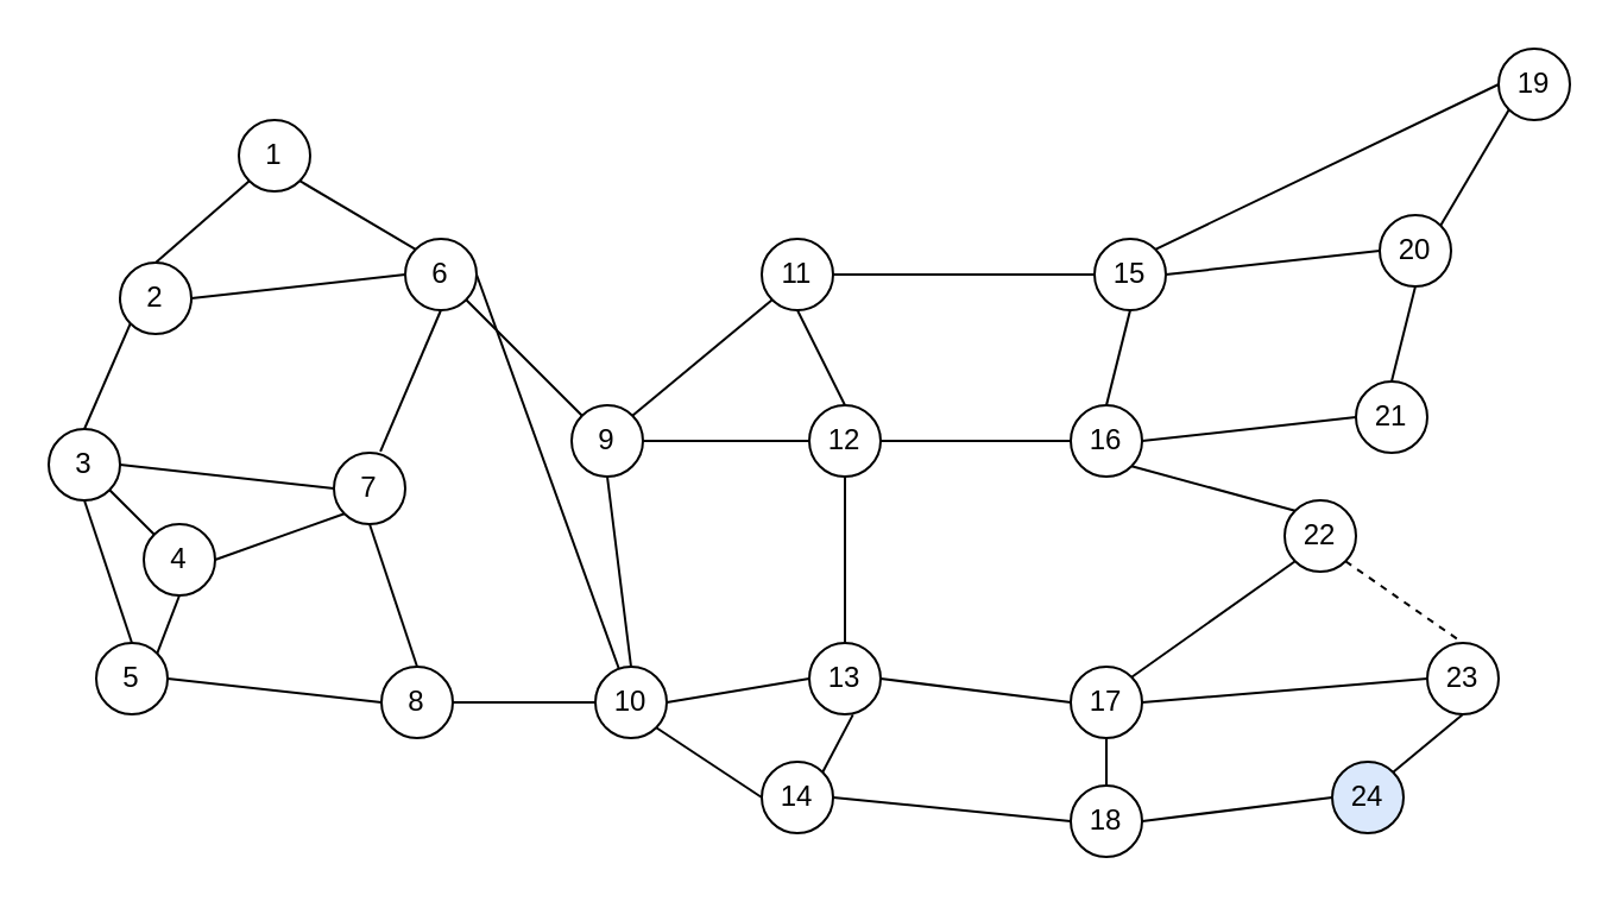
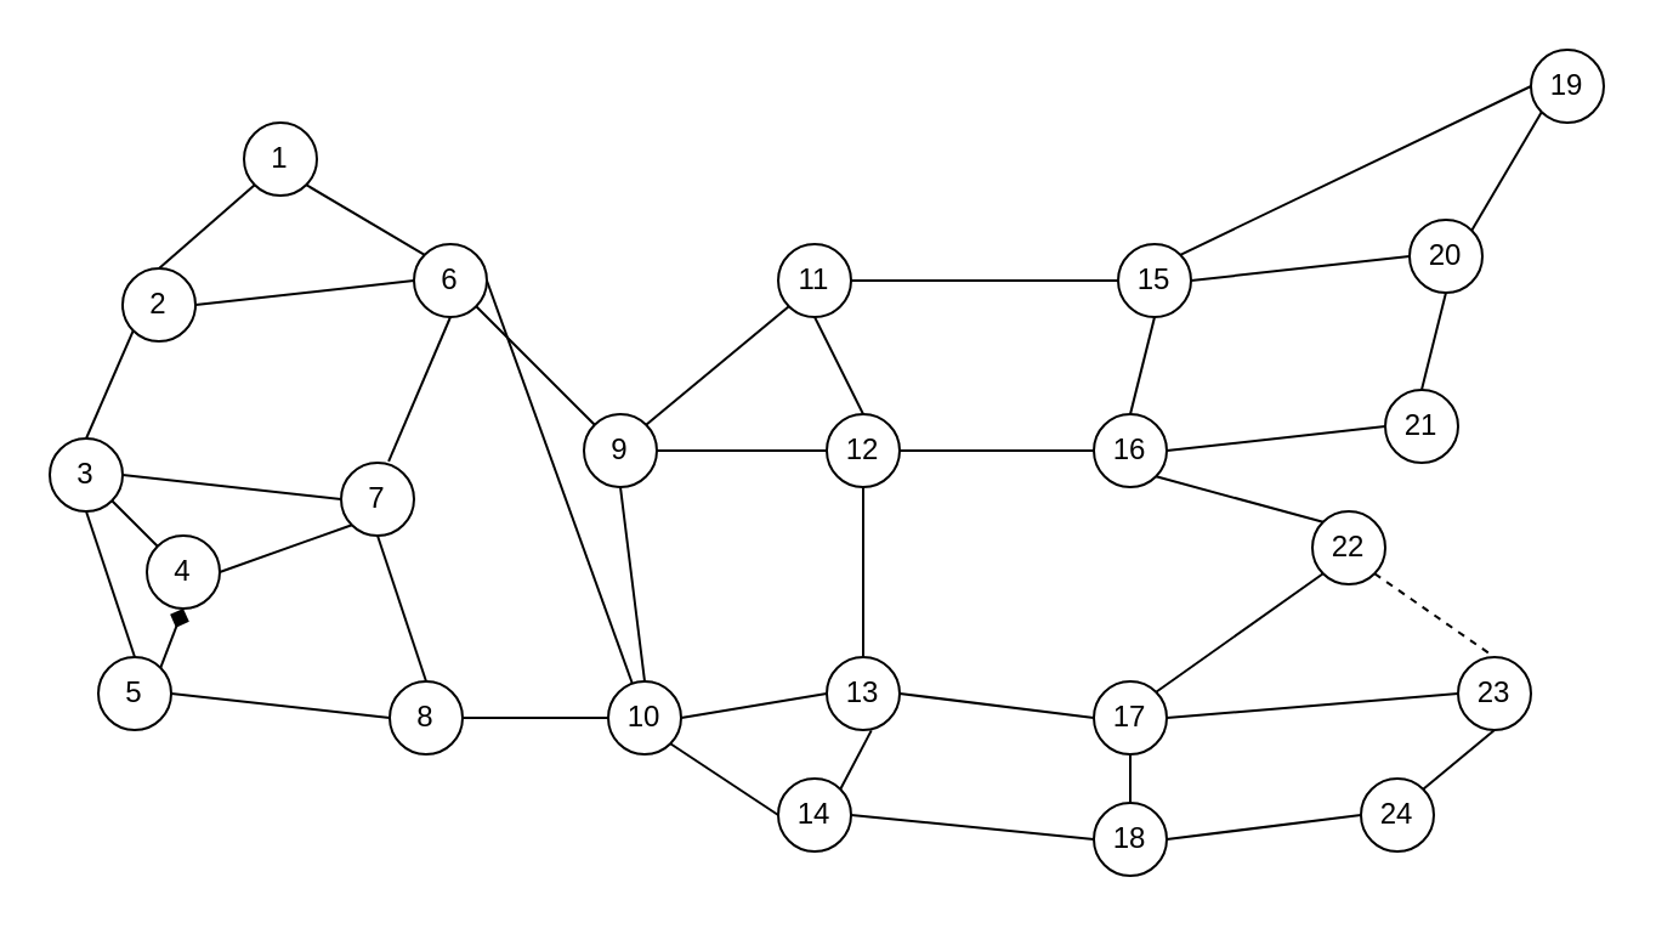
  <mxCell id="0" />
  <mxCell id="1" parent="0" />
  <mxCell id="2" value="1" style="ellipse;whiteSpace=wrap;html=1;aspect=fixed;" vertex="1" parent="1"><mxGeometry x="100" y="50" width="30" height="30" as="geometry" /></mxCell>
  <mxCell id="3" value="2" style="ellipse;whiteSpace=wrap;html=1;aspect=fixed;" vertex="1" parent="1"><mxGeometry x="50" y="110" width="30" height="30" as="geometry" /></mxCell>
  <mxCell id="4" value="6" style="ellipse;whiteSpace=wrap;html=1;aspect=fixed;" vertex="1" parent="1"><mxGeometry x="170" y="100" width="30" height="30" as="geometry" /></mxCell>
  <mxCell id="5" value="11" style="ellipse;whiteSpace=wrap;html=1;aspect=fixed;" vertex="1" parent="1"><mxGeometry x="320" y="100" width="30" height="30" as="geometry" /></mxCell>
  <mxCell id="6" value="15" style="ellipse;whiteSpace=wrap;html=1;aspect=fixed;" vertex="1" parent="1"><mxGeometry x="460" y="100" width="30" height="30" as="geometry" /></mxCell>
  <mxCell id="7" value="20" style="ellipse;whiteSpace=wrap;html=1;aspect=fixed;" vertex="1" parent="1"><mxGeometry x="580" y="90" width="30" height="30" as="geometry" /></mxCell>
  <mxCell id="8" value="19" style="ellipse;whiteSpace=wrap;html=1;aspect=fixed;" vertex="1" parent="1"><mxGeometry x="630" y="20" width="30" height="30" as="geometry" /></mxCell>
  <mxCell id="9" value="3" style="ellipse;whiteSpace=wrap;html=1;aspect=fixed;" vertex="1" parent="1"><mxGeometry x="20" y="180" width="30" height="30" as="geometry" /></mxCell>
  <mxCell id="10" value="4" style="ellipse;whiteSpace=wrap;html=1;aspect=fixed;" vertex="1" parent="1"><mxGeometry x="60" y="220" width="30" height="30" as="geometry" /></mxCell>
  <mxCell id="11" value="7" style="ellipse;whiteSpace=wrap;html=1;aspect=fixed;" vertex="1" parent="1"><mxGeometry x="140" y="190" width="30" height="30" as="geometry" /></mxCell>
  <mxCell id="12" value="5" style="ellipse;whiteSpace=wrap;html=1;aspect=fixed;" vertex="1" parent="1"><mxGeometry x="40" y="270" width="30" height="30" as="geometry" /></mxCell>
  <mxCell id="13" value="8" style="ellipse;whiteSpace=wrap;html=1;aspect=fixed;" vertex="1" parent="1"><mxGeometry x="160" y="280" width="30" height="30" as="geometry" /></mxCell>
  <mxCell id="14" value="10" style="ellipse;whiteSpace=wrap;html=1;aspect=fixed;" vertex="1" parent="1"><mxGeometry x="250" y="280" width="30" height="30" as="geometry" /></mxCell>
  <mxCell id="15" value="12" style="ellipse;whiteSpace=wrap;html=1;aspect=fixed;" vertex="1" parent="1"><mxGeometry x="340" y="170" width="30" height="30" as="geometry" /></mxCell>
  <mxCell id="16" value="9" style="ellipse;whiteSpace=wrap;html=1;aspect=fixed;" vertex="1" parent="1"><mxGeometry x="240" y="170" width="30" height="30" as="geometry" /></mxCell>
  <mxCell id="17" value="13" style="ellipse;whiteSpace=wrap;html=1;aspect=fixed;" vertex="1" parent="1"><mxGeometry x="340" y="270" width="30" height="30" as="geometry" /></mxCell>
  <mxCell id="18" value="14" style="ellipse;whiteSpace=wrap;html=1;aspect=fixed;" vertex="1" parent="1"><mxGeometry x="320" y="320" width="30" height="30" as="geometry" /></mxCell>
  <mxCell id="19" value="17" style="ellipse;whiteSpace=wrap;html=1;aspect=fixed;" vertex="1" parent="1"><mxGeometry x="450" y="280" width="30" height="30" as="geometry" /></mxCell>
  <mxCell id="20" value="16" style="ellipse;whiteSpace=wrap;html=1;aspect=fixed;" vertex="1" parent="1"><mxGeometry x="450" y="170" width="30" height="30" as="geometry" /></mxCell>
  <mxCell id="21" value="21" style="ellipse;whiteSpace=wrap;html=1;aspect=fixed;" vertex="1" parent="1"><mxGeometry x="570" y="160" width="30" height="30" as="geometry" /></mxCell>
  <mxCell id="22" value="22" style="ellipse;whiteSpace=wrap;html=1;aspect=fixed;" vertex="1" parent="1"><mxGeometry x="540" y="210" width="30" height="30" as="geometry" /></mxCell>
  <mxCell id="23" value="23" style="ellipse;whiteSpace=wrap;html=1;aspect=fixed;" vertex="1" parent="1"><mxGeometry x="600" y="270" width="30" height="30" as="geometry" /></mxCell>
- <mxCell id="24" value="24" style="ellipse;whiteSpace=wrap;html=1;aspect=fixed;fillColor=#dae8fc;" vertex="1" parent="1"><mxGeometry x="560" y="320" width="30" height="30" as="geometry" /></mxCell>
+ <mxCell id="24" value="24" style="ellipse;whiteSpace=wrap;html=1;aspect=fixed;" vertex="1" parent="1"><mxGeometry x="560" y="320" width="30" height="30" as="geometry" /></mxCell>
  <mxCell id="25" value="18" style="ellipse;whiteSpace=wrap;html=1;aspect=fixed;" vertex="1" parent="1"><mxGeometry x="450" y="330" width="30" height="30" as="geometry" /></mxCell>
  <mxCell id="26" value="" style="endArrow=none;html=1;rounded=0;exitX=0;exitY=1;exitDx=0;exitDy=0;entryX=0.5;entryY=0;entryDx=0;entryDy=0;" edge="1" parent="1" source="2" target="3"><mxGeometry width="50" height="50" relative="1" as="geometry"><mxPoint x="270" y="280" as="sourcePoint" /><mxPoint x="320" y="230" as="targetPoint" /></mxGeometry></mxCell>
  <mxCell id="27" value="" style="endArrow=none;html=1;rounded=0;exitX=1;exitY=1;exitDx=0;exitDy=0;entryX=0;entryY=0;entryDx=0;entryDy=0;" edge="1" parent="1" source="2" target="4"><mxGeometry width="50" height="50" relative="1" as="geometry"><mxPoint x="270" y="280" as="sourcePoint" /><mxPoint x="320" y="230" as="targetPoint" /></mxGeometry></mxCell>
  <mxCell id="28" value="" style="endArrow=none;html=1;rounded=0;exitX=1;exitY=0.5;exitDx=0;exitDy=0;entryX=0;entryY=0.5;entryDx=0;entryDy=0;" edge="1" parent="1" source="3" target="4"><mxGeometry width="50" height="50" relative="1" as="geometry"><mxPoint x="120" y="150" as="sourcePoint" /><mxPoint x="310" y="200" as="targetPoint" /></mxGeometry></mxCell>
  <mxCell id="29" value="" style="endArrow=none;html=1;rounded=0;exitX=0;exitY=1;exitDx=0;exitDy=0;entryX=0.5;entryY=0;entryDx=0;entryDy=0;" edge="1" parent="1" source="3" target="9"><mxGeometry width="50" height="50" relative="1" as="geometry"><mxPoint x="280" y="300" as="sourcePoint" /><mxPoint x="330" y="250" as="targetPoint" /></mxGeometry></mxCell>
  <mxCell id="30" value="" style="endArrow=none;html=1;rounded=0;entryX=0;entryY=0.5;entryDx=0;entryDy=0;exitX=1;exitY=0.5;exitDx=0;exitDy=0;" edge="1" parent="1" source="9" target="11"><mxGeometry width="50" height="50" relative="1" as="geometry"><mxPoint x="50" y="200" as="sourcePoint" /><mxPoint x="330" y="250" as="targetPoint" /></mxGeometry></mxCell>
  <mxCell id="31" value="" style="endArrow=none;html=1;rounded=0;exitX=0.652;exitY=-0.019;exitDx=0;exitDy=0;entryX=0.5;entryY=1;entryDx=0;entryDy=0;exitPerimeter=0;" edge="1" parent="1" source="11" target="4"><mxGeometry width="50" height="50" relative="1" as="geometry"><mxPoint x="280" y="300" as="sourcePoint" /><mxPoint x="330" y="250" as="targetPoint" /></mxGeometry></mxCell>
  <mxCell id="32" value="" style="endArrow=none;html=1;rounded=0;exitX=0.5;exitY=1;exitDx=0;exitDy=0;entryX=0.5;entryY=0;entryDx=0;entryDy=0;" edge="1" parent="1" source="9" target="12"><mxGeometry width="50" height="50" relative="1" as="geometry"><mxPoint x="280" y="300" as="sourcePoint" /><mxPoint x="330" y="250" as="targetPoint" /></mxGeometry></mxCell>
  <mxCell id="33" value="" style="endArrow=none;html=1;rounded=0;exitX=1;exitY=0.5;exitDx=0;exitDy=0;entryX=0;entryY=0.5;entryDx=0;entryDy=0;" edge="1" parent="1" source="12" target="13"><mxGeometry width="50" height="50" relative="1" as="geometry"><mxPoint x="280" y="300" as="sourcePoint" /><mxPoint x="330" y="250" as="targetPoint" /></mxGeometry></mxCell>
  <mxCell id="34" value="" style="endArrow=none;html=1;rounded=0;entryX=0.5;entryY=1;entryDx=0;entryDy=0;exitX=0.5;exitY=0;exitDx=0;exitDy=0;" edge="1" parent="1" source="13" target="11"><mxGeometry width="50" height="50" relative="1" as="geometry"><mxPoint x="280" y="300" as="sourcePoint" /><mxPoint x="330" y="250" as="targetPoint" /></mxGeometry></mxCell>
- <mxCell id="35" value="" style="endArrow=none;html=1;rounded=0;exitX=1;exitY=0;exitDx=0;exitDy=0;entryX=0.5;entryY=1;entryDx=0;entryDy=0;" edge="1" parent="1" source="12" target="10"><mxGeometry width="50" height="50" relative="1" as="geometry"><mxPoint x="280" y="300" as="sourcePoint" /><mxPoint x="330" y="250" as="targetPoint" /></mxGeometry></mxCell>
+ <mxCell id="35" value="" style="endArrow=diamond;html=1;rounded=0;exitX=1;exitY=0;exitDx=0;exitDy=0;entryX=0.5;entryY=1;entryDx=0;entryDy=0;" edge="1" parent="1" source="12" target="10"><mxGeometry width="50" height="50" relative="1" as="geometry"><mxPoint x="280" y="300" as="sourcePoint" /><mxPoint x="330" y="250" as="targetPoint" /></mxGeometry></mxCell>
  <mxCell id="36" value="" style="endArrow=none;html=1;rounded=0;exitX=0;exitY=0;exitDx=0;exitDy=0;entryX=1;entryY=1;entryDx=0;entryDy=0;" edge="1" parent="1" source="10" target="9"><mxGeometry width="50" height="50" relative="1" as="geometry"><mxPoint x="280" y="300" as="sourcePoint" /><mxPoint x="330" y="250" as="targetPoint" /></mxGeometry></mxCell>
  <mxCell id="37" value="" style="endArrow=none;html=1;rounded=0;exitX=1;exitY=0.5;exitDx=0;exitDy=0;entryX=0;entryY=1;entryDx=0;entryDy=0;" edge="1" parent="1" source="10" target="11"><mxGeometry width="50" height="50" relative="1" as="geometry"><mxPoint x="280" y="300" as="sourcePoint" /><mxPoint x="330" y="250" as="targetPoint" /></mxGeometry></mxCell>
  <mxCell id="38" value="" style="endArrow=none;html=1;rounded=0;exitX=1;exitY=1;exitDx=0;exitDy=0;entryX=0;entryY=0;entryDx=0;entryDy=0;" edge="1" parent="1" source="4" target="16"><mxGeometry width="50" height="50" relative="1" as="geometry"><mxPoint x="350" y="240" as="sourcePoint" /><mxPoint x="400" y="190" as="targetPoint" /></mxGeometry></mxCell>
  <mxCell id="39" value="" style="endArrow=none;html=1;rounded=0;exitX=0.5;exitY=1;exitDx=0;exitDy=0;entryX=0.5;entryY=0;entryDx=0;entryDy=0;" edge="1" parent="1" source="16" target="14"><mxGeometry width="50" height="50" relative="1" as="geometry"><mxPoint x="350" y="240" as="sourcePoint" /><mxPoint x="400" y="190" as="targetPoint" /></mxGeometry></mxCell>
  <mxCell id="40" value="" style="endArrow=none;html=1;rounded=0;exitX=1;exitY=0.5;exitDx=0;exitDy=0;entryX=0;entryY=0.5;entryDx=0;entryDy=0;" edge="1" parent="1" source="13" target="14"><mxGeometry width="50" height="50" relative="1" as="geometry"><mxPoint x="350" y="240" as="sourcePoint" /><mxPoint x="400" y="190" as="targetPoint" /></mxGeometry></mxCell>
  <mxCell id="41" value="" style="endArrow=none;html=1;rounded=0;exitX=1;exitY=0.5;exitDx=0;exitDy=0;" edge="1" parent="1" source="4" target="14"><mxGeometry width="50" height="50" relative="1" as="geometry"><mxPoint x="350" y="240" as="sourcePoint" /><mxPoint x="400" y="190" as="targetPoint" /></mxGeometry></mxCell>
  <mxCell id="42" value="" style="endArrow=none;html=1;rounded=0;exitX=1;exitY=0;exitDx=0;exitDy=0;entryX=0;entryY=1;entryDx=0;entryDy=0;" edge="1" parent="1" source="16" target="5"><mxGeometry width="50" height="50" relative="1" as="geometry"><mxPoint x="350" y="240" as="sourcePoint" /><mxPoint x="400" y="190" as="targetPoint" /></mxGeometry></mxCell>
  <mxCell id="43" value="" style="endArrow=none;html=1;rounded=0;exitX=1;exitY=0.5;exitDx=0;exitDy=0;entryX=0;entryY=0.5;entryDx=0;entryDy=0;" edge="1" parent="1" source="16" target="15"><mxGeometry width="50" height="50" relative="1" as="geometry"><mxPoint x="350" y="240" as="sourcePoint" /><mxPoint x="400" y="190" as="targetPoint" /></mxGeometry></mxCell>
  <mxCell id="44" value="" style="endArrow=none;html=1;rounded=0;exitX=0.5;exitY=1;exitDx=0;exitDy=0;entryX=0.5;entryY=0;entryDx=0;entryDy=0;" edge="1" parent="1" source="5" target="15"><mxGeometry width="50" height="50" relative="1" as="geometry"><mxPoint x="350" y="240" as="sourcePoint" /><mxPoint x="400" y="190" as="targetPoint" /></mxGeometry></mxCell>
  <mxCell id="45" value="" style="endArrow=none;html=1;rounded=0;entryX=0.5;entryY=1;entryDx=0;entryDy=0;exitX=0.5;exitY=0;exitDx=0;exitDy=0;" edge="1" parent="1" source="17" target="15"><mxGeometry width="50" height="50" relative="1" as="geometry"><mxPoint x="350" y="290" as="sourcePoint" /><mxPoint x="400" y="240" as="targetPoint" /></mxGeometry></mxCell>
  <mxCell id="46" value="" style="endArrow=none;html=1;rounded=0;exitX=1;exitY=0.5;exitDx=0;exitDy=0;entryX=0;entryY=0.5;entryDx=0;entryDy=0;" edge="1" parent="1" source="14" target="17"><mxGeometry width="50" height="50" relative="1" as="geometry"><mxPoint x="350" y="290" as="sourcePoint" /><mxPoint x="400" y="240" as="targetPoint" /></mxGeometry></mxCell>
  <mxCell id="47" value="" style="endArrow=none;html=1;rounded=0;exitX=1;exitY=1;exitDx=0;exitDy=0;entryX=0;entryY=0.5;entryDx=0;entryDy=0;" edge="1" parent="1" source="14" target="18"><mxGeometry width="50" height="50" relative="1" as="geometry"><mxPoint x="350" y="290" as="sourcePoint" /><mxPoint x="400" y="240" as="targetPoint" /></mxGeometry></mxCell>
  <mxCell id="48" value="" style="endArrow=none;html=1;rounded=0;exitX=1;exitY=0;exitDx=0;exitDy=0;entryX=0.612;entryY=1.006;entryDx=0;entryDy=0;entryPerimeter=0;" edge="1" parent="1" source="18" target="17"><mxGeometry width="50" height="50" relative="1" as="geometry"><mxPoint x="350" y="290" as="sourcePoint" /><mxPoint x="400" y="240" as="targetPoint" /></mxGeometry></mxCell>
  <mxCell id="49" value="" style="endArrow=none;html=1;rounded=0;exitX=1;exitY=0.5;exitDx=0;exitDy=0;entryX=0;entryY=0.5;entryDx=0;entryDy=0;" edge="1" parent="1" source="5" target="6"><mxGeometry width="50" height="50" relative="1" as="geometry"><mxPoint x="500" y="210" as="sourcePoint" /><mxPoint x="550" y="160" as="targetPoint" /></mxGeometry></mxCell>
  <mxCell id="50" value="" style="endArrow=none;html=1;rounded=0;exitX=1;exitY=0.5;exitDx=0;exitDy=0;entryX=0;entryY=0.5;entryDx=0;entryDy=0;" edge="1" parent="1" source="15" target="20"><mxGeometry width="50" height="50" relative="1" as="geometry"><mxPoint x="500" y="210" as="sourcePoint" /><mxPoint x="550" y="160" as="targetPoint" /></mxGeometry></mxCell>
  <mxCell id="51" value="" style="endArrow=none;html=1;rounded=0;exitX=0.5;exitY=1;exitDx=0;exitDy=0;entryX=0.5;entryY=0;entryDx=0;entryDy=0;" edge="1" parent="1" source="6" target="20"><mxGeometry width="50" height="50" relative="1" as="geometry"><mxPoint x="510" y="220" as="sourcePoint" /><mxPoint x="560" y="170" as="targetPoint" /></mxGeometry></mxCell>
  <mxCell id="52" value="" style="endArrow=none;html=1;rounded=0;exitX=1;exitY=1;exitDx=0;exitDy=0;entryX=0;entryY=0;entryDx=0;entryDy=0;" edge="1" parent="1" source="20" target="22"><mxGeometry width="50" height="50" relative="1" as="geometry"><mxPoint x="500" y="210" as="sourcePoint" /><mxPoint x="550" y="160" as="targetPoint" /></mxGeometry></mxCell>
  <mxCell id="53" value="" style="endArrow=none;html=1;rounded=0;exitX=1;exitY=0;exitDx=0;exitDy=0;entryX=0;entryY=1;entryDx=0;entryDy=0;" edge="1" parent="1" source="19" target="22"><mxGeometry width="50" height="50" relative="1" as="geometry"><mxPoint x="510" y="220" as="sourcePoint" /><mxPoint x="560" y="170" as="targetPoint" /></mxGeometry></mxCell>
  <mxCell id="54" value="" style="endArrow=none;html=1;rounded=0;exitX=0.5;exitY=1;exitDx=0;exitDy=0;entryX=0.5;entryY=0;entryDx=0;entryDy=0;" edge="1" parent="1" source="19" target="25"><mxGeometry width="50" height="50" relative="1" as="geometry"><mxPoint x="520" y="230" as="sourcePoint" /><mxPoint x="570" y="180" as="targetPoint" /></mxGeometry></mxCell>
  <mxCell id="55" value="" style="endArrow=none;html=1;rounded=0;exitX=1;exitY=0.5;exitDx=0;exitDy=0;entryX=0;entryY=0.5;entryDx=0;entryDy=0;" edge="1" parent="1" source="18" target="25"><mxGeometry width="50" height="50" relative="1" as="geometry"><mxPoint x="530" y="240" as="sourcePoint" /><mxPoint x="580" y="190" as="targetPoint" /></mxGeometry></mxCell>
  <mxCell id="56" value="" style="endArrow=none;html=1;rounded=0;exitX=1;exitY=0.5;exitDx=0;exitDy=0;entryX=0;entryY=0.5;entryDx=0;entryDy=0;" edge="1" parent="1" source="17" target="19"><mxGeometry width="50" height="50" relative="1" as="geometry"><mxPoint x="540" y="250" as="sourcePoint" /><mxPoint x="590" y="200" as="targetPoint" /></mxGeometry></mxCell>
  <mxCell id="57" value="" style="endArrow=none;html=1;rounded=0;exitX=1;exitY=0.5;exitDx=0;exitDy=0;entryX=0;entryY=0.5;entryDx=0;entryDy=0;" edge="1" parent="1" source="19" target="23"><mxGeometry width="50" height="50" relative="1" as="geometry"><mxPoint x="550" y="260" as="sourcePoint" /><mxPoint x="600" y="210" as="targetPoint" /></mxGeometry></mxCell>
  <mxCell id="58" value="" style="endArrow=none;html=1;rounded=0;exitX=1;exitY=0.5;exitDx=0;exitDy=0;entryX=0;entryY=0.5;entryDx=0;entryDy=0;" edge="1" parent="1" source="25" target="24"><mxGeometry width="50" height="50" relative="1" as="geometry"><mxPoint x="560" y="270" as="sourcePoint" /><mxPoint x="610" y="220" as="targetPoint" /></mxGeometry></mxCell>
  <mxCell id="59" value="" style="endArrow=none;html=1;rounded=0;exitX=1;exitY=0;exitDx=0;exitDy=0;entryX=0.5;entryY=1;entryDx=0;entryDy=0;" edge="1" parent="1" source="24" target="23"><mxGeometry width="50" height="50" relative="1" as="geometry"><mxPoint x="570" y="280" as="sourcePoint" /><mxPoint x="620" y="230" as="targetPoint" /></mxGeometry></mxCell>
  <mxCell id="60" value="" style="endArrow=none;html=1;rounded=0;exitX=1;exitY=1;exitDx=0;exitDy=0;entryX=0.5;entryY=0;entryDx=0;entryDy=0;dashed=1;" edge="1" parent="1" source="22" target="23"><mxGeometry width="50" height="50" relative="1" as="geometry"><mxPoint x="580" y="290" as="sourcePoint" /><mxPoint x="630" y="240" as="targetPoint" /></mxGeometry></mxCell>
  <mxCell id="61" value="" style="endArrow=none;html=1;rounded=0;entryX=0.5;entryY=0;entryDx=0;entryDy=0;exitX=0.5;exitY=1;exitDx=0;exitDy=0;" edge="1" parent="1" source="7" target="21"><mxGeometry width="50" height="50" relative="1" as="geometry"><mxPoint x="600" y="310" as="sourcePoint" /><mxPoint x="650" y="260" as="targetPoint" /></mxGeometry></mxCell>
  <mxCell id="62" value="" style="endArrow=none;html=1;rounded=0;entryX=1;entryY=0.5;entryDx=0;entryDy=0;exitX=0;exitY=0.5;exitDx=0;exitDy=0;" edge="1" parent="1" source="21" target="20"><mxGeometry width="50" height="50" relative="1" as="geometry"><mxPoint x="610" y="320" as="sourcePoint" /><mxPoint x="530" y="170" as="targetPoint" /></mxGeometry></mxCell>
  <mxCell id="63" value="" style="endArrow=none;html=1;rounded=0;exitX=1;exitY=0.5;exitDx=0;exitDy=0;entryX=0;entryY=0.5;entryDx=0;entryDy=0;" edge="1" parent="1" source="6" target="7"><mxGeometry width="50" height="50" relative="1" as="geometry"><mxPoint x="520" y="160" as="sourcePoint" /><mxPoint x="570" y="110" as="targetPoint" /></mxGeometry></mxCell>
  <mxCell id="64" value="" style="endArrow=none;html=1;rounded=0;exitX=1;exitY=0;exitDx=0;exitDy=0;entryX=0;entryY=1;entryDx=0;entryDy=0;" edge="1" parent="1" source="7" target="8"><mxGeometry width="50" height="50" relative="1" as="geometry"><mxPoint x="630" y="120" as="sourcePoint" /><mxPoint x="680" y="70" as="targetPoint" /></mxGeometry></mxCell>
  <mxCell id="65" value="" style="endArrow=none;html=1;rounded=0;exitX=1;exitY=0;exitDx=0;exitDy=0;entryX=0;entryY=0.5;entryDx=0;entryDy=0;" edge="1" parent="1" source="6" target="8"><mxGeometry width="50" height="50" relative="1" as="geometry"><mxPoint x="630" y="160" as="sourcePoint" /><mxPoint x="680" y="110" as="targetPoint" /></mxGeometry></mxCell>
